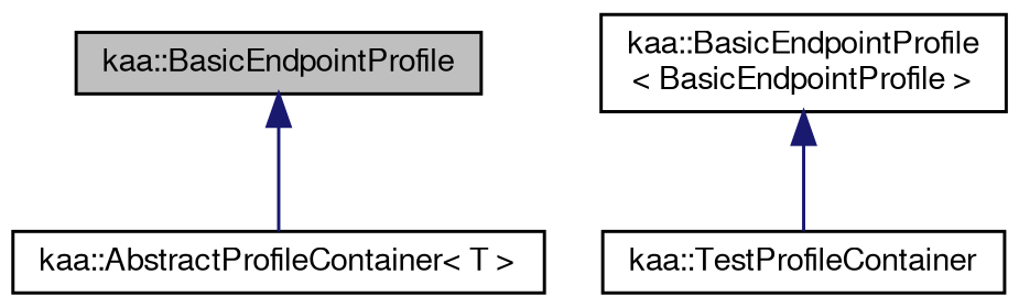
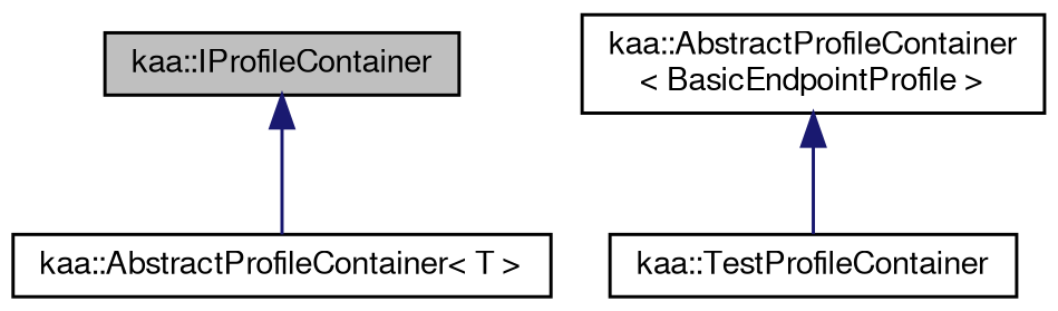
  digraph {
    rankdir=TB
    node [color=black fontname=FreeSans fontsize=10 shape=record]
    edge [color=midnightblue dir=back fontname=FreeSans fontsize=10 labelfontname=FreeSans labelfontsize=10 style=solid]
-   n1 [fillcolor=grey75 fontcolor=black height=0.2 label="kaa::BasicEndpointProfile" style=filled width=0.4]
+   n1 [fillcolor=grey75 fontcolor=black height=0.2 label="kaa::IProfileContainer" style=filled width=0.4]
    n2 [height=0.2 label="kaa::AbstractProfileContainer\< T \>" width=0.4]
-   n3 [height=0.2 label="kaa::BasicEndpointProfile\l\< BasicEndpointProfile \>" width=0.4]
+   n3 [height=0.2 label="kaa::AbstractProfileContainer\l\< BasicEndpointProfile \>" width=0.4]
    n4 [height=0.2 label="kaa::TestProfileContainer" width=0.4]
    n1 -> n2
    n3 -> n4
  }
